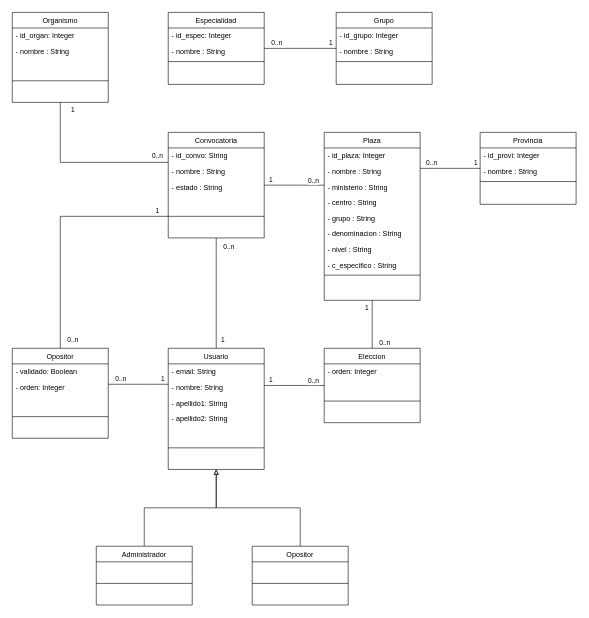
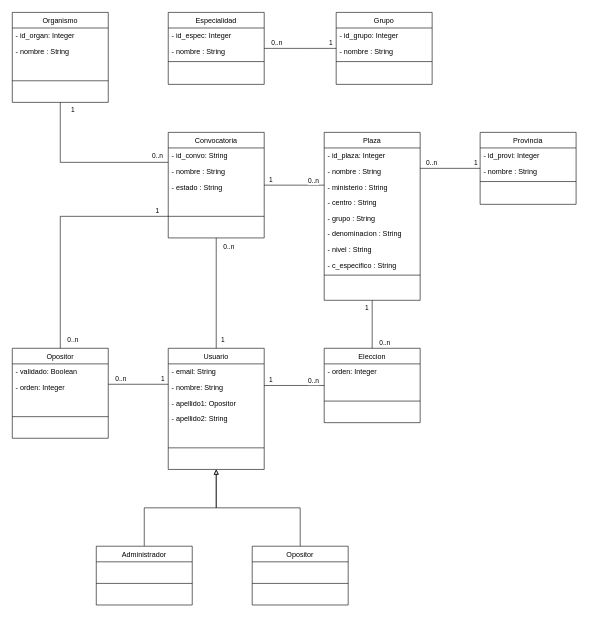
  <mxCell id="0" />
  <mxCell id="1" parent="0" />
  <mxCell id="2" value="Provincia" style="swimlane;fontStyle=0;align=center;verticalAlign=top;childLayout=stackLayout;horizontal=1;startSize=26;horizontalStack=0;resizeParent=1;resizeLast=0;collapsible=1;marginBottom=0;rounded=0;shadow=0;strokeWidth=1;" parent="1" vertex="1"><mxGeometry x="800" y="220" width="160" height="120" as="geometry"><mxRectangle x="530" y="610" width="160" height="26" as="alternateBounds" /></mxGeometry></mxCell>
  <mxCell id="3" value="- id_provi: Integer" style="text;align=left;verticalAlign=top;spacingLeft=4;spacingRight=4;overflow=hidden;rotatable=0;points=[[0,0.5],[1,0.5]];portConstraint=eastwest;" parent="2" vertex="1"><mxGeometry y="26" width="160" height="26" as="geometry" /></mxCell>
  <mxCell id="4" value="- nombre : String" style="text;align=left;verticalAlign=top;spacingLeft=4;spacingRight=4;overflow=hidden;rotatable=0;points=[[0,0.5],[1,0.5]];portConstraint=eastwest;rounded=0;shadow=0;html=0;" parent="2" vertex="1"><mxGeometry y="52" width="160" height="26" as="geometry" /></mxCell>
  <mxCell id="5" value="" style="line;html=1;strokeWidth=1;align=left;verticalAlign=middle;spacingTop=-1;spacingLeft=3;spacingRight=3;rotatable=0;labelPosition=right;points=[];portConstraint=eastwest;" parent="2" vertex="1"><mxGeometry y="78" width="160" height="8" as="geometry" /></mxCell>
  <mxCell id="6" value="Especialidad" style="swimlane;fontStyle=0;align=center;verticalAlign=top;childLayout=stackLayout;horizontal=1;startSize=26;horizontalStack=0;resizeParent=1;resizeLast=0;collapsible=1;marginBottom=0;rounded=0;shadow=0;strokeWidth=1;" parent="1" vertex="1"><mxGeometry x="280" y="20" width="160" height="120" as="geometry"><mxRectangle x="160" y="560" width="160" height="26" as="alternateBounds" /></mxGeometry></mxCell>
  <mxCell id="7" value="- id_espec: Integer" style="text;align=left;verticalAlign=top;spacingLeft=4;spacingRight=4;overflow=hidden;rotatable=0;points=[[0,0.5],[1,0.5]];portConstraint=eastwest;" parent="6" vertex="1"><mxGeometry y="26" width="160" height="26" as="geometry" /></mxCell>
  <mxCell id="8" value="- nombre : String" style="text;align=left;verticalAlign=top;spacingLeft=4;spacingRight=4;overflow=hidden;rotatable=0;points=[[0,0.5],[1,0.5]];portConstraint=eastwest;rounded=0;shadow=0;html=0;" parent="6" vertex="1"><mxGeometry y="52" width="160" height="26" as="geometry" /></mxCell>
  <mxCell id="9" value="" style="line;html=1;strokeWidth=1;align=left;verticalAlign=middle;spacingTop=-1;spacingLeft=3;spacingRight=3;rotatable=0;labelPosition=right;points=[];portConstraint=eastwest;" parent="6" vertex="1"><mxGeometry y="78" width="160" height="8" as="geometry" /></mxCell>
  <mxCell id="10" style="edgeStyle=orthogonalEdgeStyle;rounded=0;orthogonalLoop=1;jettySize=auto;html=1;endArrow=none;endFill=0;" edge="1" parent="1" source="13" target="21"><mxGeometry relative="1" as="geometry"><mxPoint x="230" y="320" as="targetPoint" /><Array as="points"><mxPoint x="100" y="270" /></Array></mxGeometry></mxCell>
  <mxCell id="11" value="0..n" style="edgeLabel;html=1;align=center;verticalAlign=middle;resizable=0;points=[];" vertex="1" connectable="0" parent="10"><mxGeometry x="0.917" y="1" relative="1" as="geometry"><mxPoint x="-7" y="-11" as="offset" /></mxGeometry></mxCell>
  <mxCell id="12" value="1" style="edgeLabel;html=1;align=center;verticalAlign=middle;resizable=0;points=[];" vertex="1" connectable="0" parent="10"><mxGeometry x="-0.917" relative="1" as="geometry"><mxPoint x="20" as="offset" /></mxGeometry></mxCell>
  <mxCell id="13" value="Organismo" style="swimlane;fontStyle=0;align=center;verticalAlign=top;childLayout=stackLayout;horizontal=1;startSize=26;horizontalStack=0;resizeParent=1;resizeLast=0;collapsible=1;marginBottom=0;rounded=0;shadow=0;strokeWidth=1;" parent="1" vertex="1"><mxGeometry x="20" y="20" width="160" height="150" as="geometry"><mxRectangle x="160" y="560" width="160" height="26" as="alternateBounds" /></mxGeometry></mxCell>
  <mxCell id="14" value="- id_organ: Integer" style="text;align=left;verticalAlign=top;spacingLeft=4;spacingRight=4;overflow=hidden;rotatable=0;points=[[0,0.5],[1,0.5]];portConstraint=eastwest;" parent="13" vertex="1"><mxGeometry y="26" width="160" height="26" as="geometry" /></mxCell>
  <mxCell id="15" value="- nombre : String" style="text;align=left;verticalAlign=top;spacingLeft=4;spacingRight=4;overflow=hidden;rotatable=0;points=[[0,0.5],[1,0.5]];portConstraint=eastwest;rounded=0;shadow=0;html=0;" parent="13" vertex="1"><mxGeometry y="52" width="160" height="26" as="geometry" /></mxCell>
  <mxCell id="16" value="" style="line;html=1;strokeWidth=1;align=left;verticalAlign=middle;spacingTop=-1;spacingLeft=3;spacingRight=3;rotatable=0;labelPosition=right;points=[];portConstraint=eastwest;" parent="13" vertex="1"><mxGeometry y="78" width="160" height="72" as="geometry" /></mxCell>
  <mxCell id="17" value="Grupo" style="swimlane;fontStyle=0;align=center;verticalAlign=top;childLayout=stackLayout;horizontal=1;startSize=26;horizontalStack=0;resizeParent=1;resizeLast=0;collapsible=1;marginBottom=0;rounded=0;shadow=0;strokeWidth=1;" parent="1" vertex="1"><mxGeometry x="560" y="20" width="160" height="120" as="geometry"><mxRectangle x="160" y="560" width="160" height="26" as="alternateBounds" /></mxGeometry></mxCell>
  <mxCell id="18" value="- id_grupo: Integer" style="text;align=left;verticalAlign=top;spacingLeft=4;spacingRight=4;overflow=hidden;rotatable=0;points=[[0,0.5],[1,0.5]];portConstraint=eastwest;" parent="17" vertex="1"><mxGeometry y="26" width="160" height="26" as="geometry" /></mxCell>
  <mxCell id="19" value="- nombre : String" style="text;align=left;verticalAlign=top;spacingLeft=4;spacingRight=4;overflow=hidden;rotatable=0;points=[[0,0.5],[1,0.5]];portConstraint=eastwest;rounded=0;shadow=0;html=0;" parent="17" vertex="1"><mxGeometry y="52" width="160" height="26" as="geometry" /></mxCell>
  <mxCell id="20" value="" style="line;html=1;strokeWidth=1;align=left;verticalAlign=middle;spacingTop=-1;spacingLeft=3;spacingRight=3;rotatable=0;labelPosition=right;points=[];portConstraint=eastwest;" parent="17" vertex="1"><mxGeometry y="78" width="160" height="8" as="geometry" /></mxCell>
  <mxCell id="21" value="Convocatoria" style="swimlane;fontStyle=0;align=center;verticalAlign=top;childLayout=stackLayout;horizontal=1;startSize=26;horizontalStack=0;resizeParent=1;resizeLast=0;collapsible=1;marginBottom=0;rounded=0;shadow=0;strokeWidth=1;" vertex="1" parent="1"><mxGeometry x="280" y="220" width="160" height="176" as="geometry"><mxRectangle x="160" y="560" width="160" height="26" as="alternateBounds" /></mxGeometry></mxCell>
  <mxCell id="22" value="- id_convo: String" style="text;align=left;verticalAlign=top;spacingLeft=4;spacingRight=4;overflow=hidden;rotatable=0;points=[[0,0.5],[1,0.5]];portConstraint=eastwest;" vertex="1" parent="21"><mxGeometry y="26" width="160" height="26" as="geometry" /></mxCell>
  <mxCell id="23" value="- nombre : String" style="text;align=left;verticalAlign=top;spacingLeft=4;spacingRight=4;overflow=hidden;rotatable=0;points=[[0,0.5],[1,0.5]];portConstraint=eastwest;rounded=0;shadow=0;html=0;" vertex="1" parent="21"><mxGeometry y="52" width="160" height="26" as="geometry" /></mxCell>
  <mxCell id="24" value="- estado : String" style="text;align=left;verticalAlign=top;spacingLeft=4;spacingRight=4;overflow=hidden;rotatable=0;points=[[0,0.5],[1,0.5]];portConstraint=eastwest;rounded=0;shadow=0;html=0;" vertex="1" parent="21"><mxGeometry y="78" width="160" height="26" as="geometry" /></mxCell>
  <mxCell id="25" value="" style="line;html=1;strokeWidth=1;align=left;verticalAlign=middle;spacingTop=-1;spacingLeft=3;spacingRight=3;rotatable=0;labelPosition=right;points=[];portConstraint=eastwest;" vertex="1" parent="21"><mxGeometry y="104" width="160" height="72" as="geometry" /></mxCell>
  <mxCell id="26" value="Plaza" style="swimlane;fontStyle=0;align=center;verticalAlign=top;childLayout=stackLayout;horizontal=1;startSize=26;horizontalStack=0;resizeParent=1;resizeLast=0;collapsible=1;marginBottom=0;rounded=0;shadow=0;strokeWidth=1;" vertex="1" parent="1"><mxGeometry x="540" y="220" width="160" height="280" as="geometry"><mxRectangle x="530" y="610" width="160" height="26" as="alternateBounds" /></mxGeometry></mxCell>
  <mxCell id="27" value="- id_plaza: Integer" style="text;align=left;verticalAlign=top;spacingLeft=4;spacingRight=4;overflow=hidden;rotatable=0;points=[[0,0.5],[1,0.5]];portConstraint=eastwest;" vertex="1" parent="26"><mxGeometry y="26" width="160" height="26" as="geometry" /></mxCell>
  <mxCell id="28" value="- nombre : String" style="text;align=left;verticalAlign=top;spacingLeft=4;spacingRight=4;overflow=hidden;rotatable=0;points=[[0,0.5],[1,0.5]];portConstraint=eastwest;rounded=0;shadow=0;html=0;" vertex="1" parent="26"><mxGeometry y="52" width="160" height="26" as="geometry" /></mxCell>
  <mxCell id="29" value="- ministerio : String" style="text;align=left;verticalAlign=top;spacingLeft=4;spacingRight=4;overflow=hidden;rotatable=0;points=[[0,0.5],[1,0.5]];portConstraint=eastwest;rounded=0;shadow=0;html=0;" vertex="1" parent="26"><mxGeometry y="78" width="160" height="26" as="geometry" /></mxCell>
  <mxCell id="30" value="- centro : String" style="text;align=left;verticalAlign=top;spacingLeft=4;spacingRight=4;overflow=hidden;rotatable=0;points=[[0,0.5],[1,0.5]];portConstraint=eastwest;rounded=0;shadow=0;html=0;" vertex="1" parent="26"><mxGeometry y="104" width="160" height="26" as="geometry" /></mxCell>
  <mxCell id="31" value="- grupo : String" style="text;align=left;verticalAlign=top;spacingLeft=4;spacingRight=4;overflow=hidden;rotatable=0;points=[[0,0.5],[1,0.5]];portConstraint=eastwest;rounded=0;shadow=0;html=0;" vertex="1" parent="26"><mxGeometry y="130" width="160" height="26" as="geometry" /></mxCell>
  <mxCell id="32" value="- denominacion : String" style="text;align=left;verticalAlign=top;spacingLeft=4;spacingRight=4;overflow=hidden;rotatable=0;points=[[0,0.5],[1,0.5]];portConstraint=eastwest;rounded=0;shadow=0;html=0;" vertex="1" parent="26"><mxGeometry y="156" width="160" height="26" as="geometry" /></mxCell>
  <mxCell id="33" value="- nivel : String" style="text;align=left;verticalAlign=top;spacingLeft=4;spacingRight=4;overflow=hidden;rotatable=0;points=[[0,0.5],[1,0.5]];portConstraint=eastwest;rounded=0;shadow=0;html=0;" vertex="1" parent="26"><mxGeometry y="182" width="160" height="26" as="geometry" /></mxCell>
  <mxCell id="34" value="- c_especifico : String" style="text;align=left;verticalAlign=top;spacingLeft=4;spacingRight=4;overflow=hidden;rotatable=0;points=[[0,0.5],[1,0.5]];portConstraint=eastwest;rounded=0;shadow=0;html=0;" vertex="1" parent="26"><mxGeometry y="208" width="160" height="26" as="geometry" /></mxCell>
  <mxCell id="35" value="" style="line;html=1;strokeWidth=1;align=left;verticalAlign=middle;spacingTop=-1;spacingLeft=3;spacingRight=3;rotatable=0;labelPosition=right;points=[];portConstraint=eastwest;" vertex="1" parent="26"><mxGeometry y="234" width="160" height="8" as="geometry" /></mxCell>
  <mxCell id="36" value="Eleccion" style="swimlane;fontStyle=0;align=center;verticalAlign=top;childLayout=stackLayout;horizontal=1;startSize=26;horizontalStack=0;resizeParent=1;resizeLast=0;collapsible=1;marginBottom=0;rounded=0;shadow=0;strokeWidth=1;" vertex="1" parent="1"><mxGeometry x="540" y="580" width="160" height="124" as="geometry"><mxRectangle x="160" y="560" width="160" height="26" as="alternateBounds" /></mxGeometry></mxCell>
  <mxCell id="37" value="- orden: Integer" style="text;align=left;verticalAlign=top;spacingLeft=4;spacingRight=4;overflow=hidden;rotatable=0;points=[[0,0.5],[1,0.5]];portConstraint=eastwest;" vertex="1" parent="36"><mxGeometry y="26" width="160" height="26" as="geometry" /></mxCell>
  <mxCell id="38" value="" style="line;html=1;strokeWidth=1;align=left;verticalAlign=middle;spacingTop=-1;spacingLeft=3;spacingRight=3;rotatable=0;labelPosition=right;points=[];portConstraint=eastwest;" vertex="1" parent="36"><mxGeometry y="52" width="160" height="72" as="geometry" /></mxCell>
  <mxCell id="39" value="Opositor" style="swimlane;fontStyle=0;align=center;verticalAlign=top;childLayout=stackLayout;horizontal=1;startSize=26;horizontalStack=0;resizeParent=1;resizeLast=0;collapsible=1;marginBottom=0;rounded=0;shadow=0;strokeWidth=1;" vertex="1" parent="1"><mxGeometry x="20" y="580" width="160" height="150" as="geometry"><mxRectangle x="160" y="560" width="160" height="26" as="alternateBounds" /></mxGeometry></mxCell>
  <mxCell id="40" value="- validado: Boolean" style="text;align=left;verticalAlign=top;spacingLeft=4;spacingRight=4;overflow=hidden;rotatable=0;points=[[0,0.5],[1,0.5]];portConstraint=eastwest;" vertex="1" parent="39"><mxGeometry y="26" width="160" height="26" as="geometry" /></mxCell>
  <mxCell id="41" value="- orden: Integer" style="text;align=left;verticalAlign=top;spacingLeft=4;spacingRight=4;overflow=hidden;rotatable=0;points=[[0,0.5],[1,0.5]];portConstraint=eastwest;" vertex="1" parent="39"><mxGeometry y="52" width="160" height="26" as="geometry" /></mxCell>
  <mxCell id="42" value="" style="line;html=1;strokeWidth=1;align=left;verticalAlign=middle;spacingTop=-1;spacingLeft=3;spacingRight=3;rotatable=0;labelPosition=right;points=[];portConstraint=eastwest;" vertex="1" parent="39"><mxGeometry y="78" width="160" height="72" as="geometry" /></mxCell>
  <mxCell id="43" value="Usuario" style="swimlane;fontStyle=0;align=center;verticalAlign=top;childLayout=stackLayout;horizontal=1;startSize=26;horizontalStack=0;resizeParent=1;resizeLast=0;collapsible=1;marginBottom=0;rounded=0;shadow=0;strokeWidth=1;" vertex="1" parent="1"><mxGeometry x="280" y="580" width="160" height="202" as="geometry"><mxRectangle x="160" y="560" width="160" height="26" as="alternateBounds" /></mxGeometry></mxCell>
  <mxCell id="44" value="- email: String" style="text;align=left;verticalAlign=top;spacingLeft=4;spacingRight=4;overflow=hidden;rotatable=0;points=[[0,0.5],[1,0.5]];portConstraint=eastwest;" vertex="1" parent="43"><mxGeometry y="26" width="160" height="26" as="geometry" /></mxCell>
  <mxCell id="45" value="- nombre: String" style="text;align=left;verticalAlign=top;spacingLeft=4;spacingRight=4;overflow=hidden;rotatable=0;points=[[0,0.5],[1,0.5]];portConstraint=eastwest;" vertex="1" parent="43"><mxGeometry y="52" width="160" height="26" as="geometry" /></mxCell>
- <mxCell id="46" value="- apellido1: String" style="text;align=left;verticalAlign=top;spacingLeft=4;spacingRight=4;overflow=hidden;rotatable=0;points=[[0,0.5],[1,0.5]];portConstraint=eastwest;" vertex="1" parent="43"><mxGeometry y="78" width="160" height="26" as="geometry" /></mxCell>
+ <mxCell id="46" value="- apellido1: Opositor" style="text;align=left;verticalAlign=top;spacingLeft=4;spacingRight=4;overflow=hidden;rotatable=0;points=[[0,0.5],[1,0.5]];portConstraint=eastwest;" vertex="1" parent="43"><mxGeometry y="78" width="160" height="26" as="geometry" /></mxCell>
  <mxCell id="47" value="- apellido2: String" style="text;align=left;verticalAlign=top;spacingLeft=4;spacingRight=4;overflow=hidden;rotatable=0;points=[[0,0.5],[1,0.5]];portConstraint=eastwest;" vertex="1" parent="43"><mxGeometry y="104" width="160" height="26" as="geometry" /></mxCell>
  <mxCell id="48" value="" style="line;html=1;strokeWidth=1;align=left;verticalAlign=middle;spacingTop=-1;spacingLeft=3;spacingRight=3;rotatable=0;labelPosition=right;points=[];portConstraint=eastwest;" vertex="1" parent="43"><mxGeometry y="130" width="160" height="72" as="geometry" /></mxCell>
  <mxCell id="49" style="edgeStyle=orthogonalEdgeStyle;rounded=0;orthogonalLoop=1;jettySize=auto;html=1;entryX=0.5;entryY=1;entryDx=0;entryDy=0;endArrow=block;endFill=0;" edge="1" parent="1" source="50" target="43"><mxGeometry relative="1" as="geometry" /></mxCell>
  <mxCell id="50" value="Administrador" style="swimlane;fontStyle=0;align=center;verticalAlign=top;childLayout=stackLayout;horizontal=1;startSize=26;horizontalStack=0;resizeParent=1;resizeLast=0;collapsible=1;marginBottom=0;rounded=0;shadow=0;strokeWidth=1;" vertex="1" parent="1"><mxGeometry x="160" y="910" width="160" height="98" as="geometry"><mxRectangle x="160" y="560" width="160" height="26" as="alternateBounds" /></mxGeometry></mxCell>
  <mxCell id="51" value="" style="line;html=1;strokeWidth=1;align=left;verticalAlign=middle;spacingTop=-1;spacingLeft=3;spacingRight=3;rotatable=0;labelPosition=right;points=[];portConstraint=eastwest;" vertex="1" parent="50"><mxGeometry y="26" width="160" height="72" as="geometry" /></mxCell>
  <mxCell id="52" style="edgeStyle=orthogonalEdgeStyle;rounded=0;orthogonalLoop=1;jettySize=auto;html=1;entryX=0.5;entryY=1;entryDx=0;entryDy=0;endArrow=block;endFill=0;" edge="1" parent="1" source="53" target="43"><mxGeometry relative="1" as="geometry" /></mxCell>
  <mxCell id="53" value="Opositor" style="swimlane;fontStyle=0;align=center;verticalAlign=top;childLayout=stackLayout;horizontal=1;startSize=26;horizontalStack=0;resizeParent=1;resizeLast=0;collapsible=1;marginBottom=0;rounded=0;shadow=0;strokeWidth=1;" vertex="1" parent="1"><mxGeometry x="420" y="910" width="160" height="98" as="geometry"><mxRectangle x="160" y="560" width="160" height="26" as="alternateBounds" /></mxGeometry></mxCell>
  <mxCell id="54" value="" style="line;html=1;strokeWidth=1;align=left;verticalAlign=middle;spacingTop=-1;spacingLeft=3;spacingRight=3;rotatable=0;labelPosition=right;points=[];portConstraint=eastwest;" vertex="1" parent="53"><mxGeometry y="26" width="160" height="72" as="geometry" /></mxCell>
  <mxCell id="55" style="edgeStyle=orthogonalEdgeStyle;rounded=0;orthogonalLoop=1;jettySize=auto;html=1;endArrow=none;endFill=0;" edge="1" parent="1" source="17" target="6"><mxGeometry relative="1" as="geometry"><mxPoint x="370" y="150" as="sourcePoint" /><mxPoint x="480" y="110" as="targetPoint" /><Array as="points"><mxPoint x="510" y="80" /><mxPoint x="510" y="80" /></Array></mxGeometry></mxCell>
  <mxCell id="56" value="1" style="edgeLabel;html=1;align=center;verticalAlign=middle;resizable=0;points=[];" vertex="1" connectable="0" parent="55"><mxGeometry x="-0.818" y="1" relative="1" as="geometry"><mxPoint x="1" y="-11" as="offset" /></mxGeometry></mxCell>
  <mxCell id="57" value="0..n" style="edgeLabel;html=1;align=center;verticalAlign=middle;resizable=0;points=[];" vertex="1" connectable="0" parent="55"><mxGeometry x="0.768" y="-2" relative="1" as="geometry"><mxPoint x="6" y="-8" as="offset" /></mxGeometry></mxCell>
  <mxCell id="58" style="edgeStyle=orthogonalEdgeStyle;rounded=0;orthogonalLoop=1;jettySize=auto;html=1;endArrow=none;endFill=0;" edge="1" parent="1" source="26" target="21"><mxGeometry relative="1" as="geometry"><mxPoint x="520" y="429.999" as="sourcePoint" /><mxPoint x="400" y="429.999" as="targetPoint" /><Array as="points"><mxPoint x="500" y="308" /><mxPoint x="500" y="308" /></Array></mxGeometry></mxCell>
  <mxCell id="59" value="1" style="edgeLabel;html=1;align=center;verticalAlign=middle;resizable=0;points=[];" vertex="1" connectable="0" parent="58"><mxGeometry x="-0.818" y="1" relative="1" as="geometry"><mxPoint x="-81" y="-11" as="offset" /></mxGeometry></mxCell>
  <mxCell id="60" value="0..n" style="edgeLabel;html=1;align=center;verticalAlign=middle;resizable=0;points=[];" vertex="1" connectable="0" parent="58"><mxGeometry x="0.768" y="-2" relative="1" as="geometry"><mxPoint x="69" y="-6" as="offset" /></mxGeometry></mxCell>
  <mxCell id="61" style="edgeStyle=orthogonalEdgeStyle;rounded=0;orthogonalLoop=1;jettySize=auto;html=1;endArrow=none;endFill=0;" edge="1" parent="1" source="25" target="39"><mxGeometry relative="1" as="geometry"><mxPoint x="210" y="430" as="sourcePoint" /><mxPoint x="90" y="430" as="targetPoint" /><Array as="points"><mxPoint x="100" y="360" /></Array></mxGeometry></mxCell>
  <mxCell id="62" value="1" style="edgeLabel;html=1;align=center;verticalAlign=middle;resizable=0;points=[];" vertex="1" connectable="0" parent="61"><mxGeometry x="-0.818" y="1" relative="1" as="geometry"><mxPoint x="17" y="-11" as="offset" /></mxGeometry></mxCell>
  <mxCell id="63" value="0..n" style="edgeLabel;html=1;align=center;verticalAlign=middle;resizable=0;points=[];" vertex="1" connectable="0" parent="61"><mxGeometry x="0.768" y="-2" relative="1" as="geometry"><mxPoint x="22" y="31" as="offset" /></mxGeometry></mxCell>
  <mxCell id="64" style="edgeStyle=orthogonalEdgeStyle;rounded=0;orthogonalLoop=1;jettySize=auto;html=1;endArrow=none;endFill=0;" edge="1" parent="1" source="21" target="43"><mxGeometry relative="1" as="geometry"><mxPoint x="353" y="430" as="sourcePoint" /><mxPoint x="353" y="510" as="targetPoint" /></mxGeometry></mxCell>
  <mxCell id="65" value="1" style="edgeLabel;html=1;align=center;verticalAlign=middle;resizable=0;points=[];" vertex="1" connectable="0" parent="64"><mxGeometry x="-0.818" y="1" relative="1" as="geometry"><mxPoint x="9" y="152" as="offset" /></mxGeometry></mxCell>
  <mxCell id="66" value="0..n" style="edgeLabel;html=1;align=center;verticalAlign=middle;resizable=0;points=[];" vertex="1" connectable="0" parent="64"><mxGeometry x="0.768" y="-2" relative="1" as="geometry"><mxPoint x="22" y="-149" as="offset" /></mxGeometry></mxCell>
  <mxCell id="67" style="edgeStyle=orthogonalEdgeStyle;rounded=0;orthogonalLoop=1;jettySize=auto;html=1;endArrow=none;endFill=0;" edge="1" parent="1" source="2" target="26"><mxGeometry relative="1" as="geometry"><mxPoint x="830" y="396" as="sourcePoint" /><mxPoint x="720" y="280" as="targetPoint" /><Array as="points"><mxPoint x="720" y="280" /><mxPoint x="720" y="280" /></Array></mxGeometry></mxCell>
  <mxCell id="68" value="1" style="edgeLabel;html=1;align=center;verticalAlign=middle;resizable=0;points=[];" vertex="1" connectable="0" parent="67"><mxGeometry x="-0.818" y="1" relative="1" as="geometry"><mxPoint x="1" y="-11" as="offset" /></mxGeometry></mxCell>
  <mxCell id="69" value="0..n" style="edgeLabel;html=1;align=center;verticalAlign=middle;resizable=0;points=[];" vertex="1" connectable="0" parent="67"><mxGeometry x="0.768" y="-2" relative="1" as="geometry"><mxPoint x="6" y="-8" as="offset" /></mxGeometry></mxCell>
  <mxCell id="70" style="edgeStyle=orthogonalEdgeStyle;rounded=0;orthogonalLoop=1;jettySize=auto;html=1;endArrow=none;endFill=0;" edge="1" parent="1" source="36" target="43"><mxGeometry relative="1" as="geometry"><mxPoint x="560" y="730" as="sourcePoint" /><mxPoint x="460" y="730" as="targetPoint" /><Array as="points"><mxPoint x="460" y="642" /><mxPoint x="460" y="642" /></Array></mxGeometry></mxCell>
  <mxCell id="71" value="1" style="edgeLabel;html=1;align=center;verticalAlign=middle;resizable=0;points=[];" vertex="1" connectable="0" parent="70"><mxGeometry x="-0.818" y="1" relative="1" as="geometry"><mxPoint x="-81" y="-11" as="offset" /></mxGeometry></mxCell>
  <mxCell id="72" value="0..n" style="edgeLabel;html=1;align=center;verticalAlign=middle;resizable=0;points=[];" vertex="1" connectable="0" parent="70"><mxGeometry x="0.768" y="-2" relative="1" as="geometry"><mxPoint x="69" y="-6" as="offset" /></mxGeometry></mxCell>
  <mxCell id="73" style="edgeStyle=orthogonalEdgeStyle;rounded=0;orthogonalLoop=1;jettySize=auto;html=1;endArrow=none;endFill=0;" edge="1" parent="1" source="36" target="26"><mxGeometry relative="1" as="geometry"><mxPoint x="550" y="652" as="sourcePoint" /><mxPoint x="450" y="652" as="targetPoint" /><Array as="points" /></mxGeometry></mxCell>
  <mxCell id="74" value="1" style="edgeLabel;html=1;align=center;verticalAlign=middle;resizable=0;points=[];" vertex="1" connectable="0" parent="73"><mxGeometry x="-0.818" y="1" relative="1" as="geometry"><mxPoint x="-9" y="-62" as="offset" /></mxGeometry></mxCell>
  <mxCell id="75" value="0..n" style="edgeLabel;html=1;align=center;verticalAlign=middle;resizable=0;points=[];" vertex="1" connectable="0" parent="73"><mxGeometry x="0.768" y="-2" relative="1" as="geometry"><mxPoint x="18" y="61" as="offset" /></mxGeometry></mxCell>
  <mxCell id="76" style="edgeStyle=orthogonalEdgeStyle;rounded=0;orthogonalLoop=1;jettySize=auto;html=1;endArrow=none;endFill=0;" edge="1" parent="1" source="43" target="39"><mxGeometry relative="1" as="geometry"><mxPoint x="290" y="660" as="sourcePoint" /><mxPoint x="190" y="660" as="targetPoint" /><Array as="points"><mxPoint x="250" y="640" /><mxPoint x="250" y="640" /></Array></mxGeometry></mxCell>
  <mxCell id="77" value="1" style="edgeLabel;html=1;align=center;verticalAlign=middle;resizable=0;points=[];" vertex="1" connectable="0" parent="76"><mxGeometry x="-0.818" y="1" relative="1" as="geometry"><mxPoint x="-1" y="-11" as="offset" /></mxGeometry></mxCell>
  <mxCell id="78" value="0..n" style="edgeLabel;html=1;align=center;verticalAlign=middle;resizable=0;points=[];" vertex="1" connectable="0" parent="76"><mxGeometry x="0.768" y="-2" relative="1" as="geometry"><mxPoint x="8" y="-8" as="offset" /></mxGeometry></mxCell>
